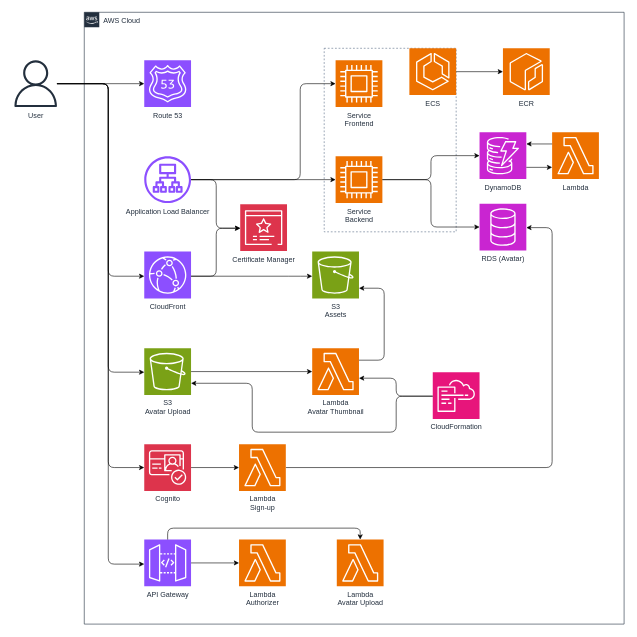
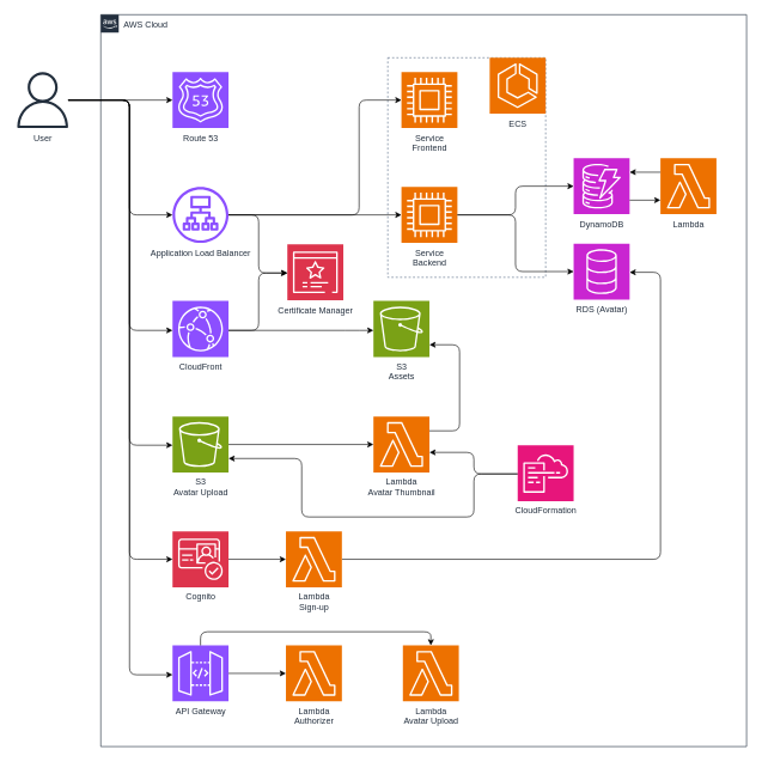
  <mxCell id="0" />
  <mxCell id="1" parent="0" />
  <mxCell id="2" value="AWS Cloud" style="points=[[0,0],[0.25,0],[0.5,0],[0.75,0],[1,0],[1,0.25],[1,0.5],[1,0.75],[1,1],[0.75,1],[0.5,1],[0.25,1],[0,1],[0,0.75],[0,0.5],[0,0.25]];outlineConnect=0;gradientColor=none;html=1;whiteSpace=wrap;fontSize=12;fontStyle=0;container=0;pointerEvents=0;collapsible=0;recursiveResize=0;shape=mxgraph.aws4.group;grIcon=mxgraph.aws4.group_aws_cloud_alt;strokeColor=#232F3E;fillColor=none;verticalAlign=top;align=left;spacingLeft=30;fontColor=#232F3E;dashed=0;" parent="1" vertex="1"><mxGeometry x="140" y="20" width="900" height="1020" as="geometry" /></mxCell>
+ <mxCell id="3" style="edgeStyle=orthogonalEdgeStyle;rounded=1;orthogonalLoop=1;jettySize=auto;html=1;curved=0;" parent="1" source="4" target="22" edge="1"><mxGeometry relative="1" as="geometry"><Array as="points"><mxPoint x="180" y="139" /><mxPoint x="180" y="299" /></Array></mxGeometry></mxCell>
  <mxCell id="4" value="User" style="sketch=0;outlineConnect=0;fontColor=#232F3E;gradientColor=none;fillColor=#232F3D;strokeColor=none;dashed=0;verticalLabelPosition=bottom;verticalAlign=top;align=center;html=1;fontSize=12;fontStyle=0;aspect=fixed;pointerEvents=1;shape=mxgraph.aws4.user;" parent="1" vertex="1"><mxGeometry x="20" y="100" width="78" height="78" as="geometry" /></mxCell>
  <mxCell id="5" style="edgeStyle=orthogonalEdgeStyle;rounded=1;orthogonalLoop=1;jettySize=auto;html=1;curved=0;" parent="1" source="4" target="47" edge="1"><mxGeometry relative="1" as="geometry"><Array as="points"><mxPoint x="180" y="139" /><mxPoint x="180" y="779" /></Array></mxGeometry></mxCell>
  <mxCell id="6" style="edgeStyle=orthogonalEdgeStyle;rounded=1;orthogonalLoop=1;jettySize=auto;html=1;curved=0;" edge="1" parent="1" source="7" target="40"><mxGeometry relative="1" as="geometry"><Array as="points"><mxPoint x="660" y="660" /><mxPoint x="660" y="630" /></Array></mxGeometry></mxCell>
  <mxCell id="7" value="CloudFormation" style="sketch=0;points=[[0,0,0],[0.25,0,0],[0.5,0,0],[0.75,0,0],[1,0,0],[0,1,0],[0.25,1,0],[0.5,1,0],[0.75,1,0],[1,1,0],[0,0.25,0],[0,0.5,0],[0,0.75,0],[1,0.25,0],[1,0.5,0],[1,0.75,0]];points=[[0,0,0],[0.25,0,0],[0.5,0,0],[0.75,0,0],[1,0,0],[0,1,0],[0.25,1,0],[0.5,1,0],[0.75,1,0],[1,1,0],[0,0.25,0],[0,0.5,0],[0,0.75,0],[1,0.25,0],[1,0.5,0],[1,0.75,0]];outlineConnect=0;fontColor=#232F3E;fillColor=#E7157B;strokeColor=#ffffff;dashed=0;verticalLabelPosition=bottom;verticalAlign=top;align=center;html=1;fontSize=12;fontStyle=0;aspect=fixed;shape=mxgraph.aws4.resourceIcon;resIcon=mxgraph.aws4.cloudformation;" parent="1" vertex="1"><mxGeometry x="721" y="620" width="78" height="78" as="geometry" /></mxCell>
  <mxCell id="8" style="edgeStyle=orthogonalEdgeStyle;rounded=1;orthogonalLoop=1;jettySize=auto;html=1;curved=0;" parent="1" source="4" target="19" edge="1"><mxGeometry relative="1" as="geometry"><Array as="points"><mxPoint x="180" y="139" /><mxPoint x="180" y="460" /></Array></mxGeometry></mxCell>
  <mxCell id="9" style="edgeStyle=orthogonalEdgeStyle;rounded=0;orthogonalLoop=1;jettySize=auto;html=1;entryX=0;entryY=0.5;entryDx=0;entryDy=0;entryPerimeter=0;" parent="1" source="4" target="15" edge="1"><mxGeometry relative="1" as="geometry" /></mxCell>
  <mxCell id="10" style="edgeStyle=orthogonalEdgeStyle;rounded=0;orthogonalLoop=1;jettySize=auto;html=1;" parent="1" source="47" target="37" edge="1"><mxGeometry relative="1" as="geometry" /></mxCell>
  <mxCell id="11" style="edgeStyle=orthogonalEdgeStyle;rounded=0;orthogonalLoop=1;jettySize=auto;html=1;" edge="1" parent="1" source="12" target="40"><mxGeometry relative="1" as="geometry" /></mxCell>
  <mxCell id="12" value="S3&lt;br&gt;Avatar Upload" style="sketch=0;points=[[0,0,0],[0.25,0,0],[0.5,0,0],[0.75,0,0],[1,0,0],[0,1,0],[0.25,1,0],[0.5,1,0],[0.75,1,0],[1,1,0],[0,0.25,0],[0,0.5,0],[0,0.75,0],[1,0.25,0],[1,0.5,0],[1,0.75,0]];outlineConnect=0;fontColor=#232F3E;fillColor=#7AA116;strokeColor=#ffffff;dashed=0;verticalLabelPosition=bottom;verticalAlign=top;align=center;html=1;fontSize=12;fontStyle=0;aspect=fixed;shape=mxgraph.aws4.resourceIcon;resIcon=mxgraph.aws4.s3;" parent="1" vertex="1"><mxGeometry x="240" y="580" width="78" height="78" as="geometry" /></mxCell>
  <mxCell id="13" style="edgeStyle=orthogonalEdgeStyle;rounded=1;orthogonalLoop=1;jettySize=auto;html=1;curved=0;" parent="1" source="4" target="12" edge="1"><mxGeometry relative="1" as="geometry"><Array as="points"><mxPoint x="180" y="139" /><mxPoint x="180" y="620" /></Array></mxGeometry></mxCell>
  <mxCell id="14" value="" style="fillColor=none;strokeColor=#5A6C86;dashed=1;verticalAlign=top;fontStyle=0;fontColor=#5A6C86;whiteSpace=wrap;html=1;" parent="1" vertex="1"><mxGeometry x="540" y="80" width="220" height="306" as="geometry" /></mxCell>
  <mxCell id="15" value="Route 53" style="sketch=0;points=[[0,0,0],[0.25,0,0],[0.5,0,0],[0.75,0,0],[1,0,0],[0,1,0],[0.25,1,0],[0.5,1,0],[0.75,1,0],[1,1,0],[0,0.25,0],[0,0.5,0],[0,0.75,0],[1,0.25,0],[1,0.5,0],[1,0.75,0]];outlineConnect=0;fontColor=#232F3E;fillColor=#8C4FFF;strokeColor=#ffffff;dashed=0;verticalLabelPosition=bottom;verticalAlign=top;align=center;html=1;fontSize=12;fontStyle=0;aspect=fixed;shape=mxgraph.aws4.resourceIcon;resIcon=mxgraph.aws4.route_53;" parent="1" vertex="1"><mxGeometry x="240" y="100" width="78" height="78" as="geometry" /></mxCell>
  <mxCell id="16" style="edgeStyle=orthogonalEdgeStyle;rounded=1;orthogonalLoop=1;jettySize=auto;html=1;curved=0;" parent="1" source="17" target="29" edge="1"><mxGeometry relative="1" as="geometry"><Array as="points"><mxPoint x="279" y="960" /><mxPoint x="440" y="960" /></Array></mxGeometry></mxCell>
  <mxCell id="17" value="API Gateway" style="sketch=0;points=[[0,0,0],[0.25,0,0],[0.5,0,0],[0.75,0,0],[1,0,0],[0,1,0],[0.25,1,0],[0.5,1,0],[0.75,1,0],[1,1,0],[0,0.25,0],[0,0.5,0],[0,0.75,0],[1,0.25,0],[1,0.5,0],[1,0.75,0]];outlineConnect=0;fontColor=#232F3E;fillColor=#8C4FFF;strokeColor=#ffffff;dashed=0;verticalLabelPosition=bottom;verticalAlign=top;align=center;html=1;fontSize=12;fontStyle=0;aspect=fixed;shape=mxgraph.aws4.resourceIcon;resIcon=mxgraph.aws4.api_gateway;" parent="1" vertex="1"><mxGeometry x="240" y="899" width="78" height="78" as="geometry" /></mxCell>
  <mxCell id="18" style="edgeStyle=orthogonalEdgeStyle;rounded=1;orthogonalLoop=1;jettySize=auto;html=1;curved=0;" parent="1" source="19" target="28" edge="1"><mxGeometry relative="1" as="geometry"><Array as="points"><mxPoint x="490" y="460" /><mxPoint x="490" y="460" /></Array></mxGeometry></mxCell>
  <mxCell id="19" value="CloudFront" style="sketch=0;points=[[0,0,0],[0.25,0,0],[0.5,0,0],[0.75,0,0],[1,0,0],[0,1,0],[0.25,1,0],[0.5,1,0],[0.75,1,0],[1,1,0],[0,0.25,0],[0,0.5,0],[0,0.75,0],[1,0.25,0],[1,0.5,0],[1,0.75,0]];outlineConnect=0;fontColor=#232F3E;fillColor=#8C4FFF;strokeColor=#ffffff;dashed=0;verticalLabelPosition=bottom;verticalAlign=top;align=center;html=1;fontSize=12;fontStyle=0;aspect=fixed;shape=mxgraph.aws4.resourceIcon;resIcon=mxgraph.aws4.cloudfront;" parent="1" vertex="1"><mxGeometry x="240" y="419" width="78" height="78" as="geometry" /></mxCell>
- <mxCell id="20" value="ECR" style="sketch=0;points=[[0,0,0],[0.25,0,0],[0.5,0,0],[0.75,0,0],[1,0,0],[0,1,0],[0.25,1,0],[0.5,1,0],[0.75,1,0],[1,1,0],[0,0.25,0],[0,0.5,0],[0,0.75,0],[1,0.25,0],[1,0.5,0],[1,0.75,0]];outlineConnect=0;fontColor=#232F3E;fillColor=#ED7100;strokeColor=#ffffff;dashed=0;verticalLabelPosition=bottom;verticalAlign=top;align=center;html=1;fontSize=12;fontStyle=0;aspect=fixed;shape=mxgraph.aws4.resourceIcon;resIcon=mxgraph.aws4.ecr;" parent="1" vertex="1"><mxGeometry x="838" y="80" width="78" height="78" as="geometry" /></mxCell>
  <mxCell id="21" style="edgeStyle=orthogonalEdgeStyle;rounded=1;orthogonalLoop=1;jettySize=auto;html=1;curved=0;" parent="1" source="22" target="32" edge="1"><mxGeometry relative="1" as="geometry"><Array as="points"><mxPoint x="500" y="299" /><mxPoint x="500" y="139" /></Array></mxGeometry></mxCell>
  <mxCell id="22" value="Application Load Balancer" style="sketch=0;outlineConnect=0;fontColor=#232F3E;gradientColor=none;fillColor=#8C4FFF;strokeColor=none;dashed=0;verticalLabelPosition=bottom;verticalAlign=top;align=center;html=1;fontSize=12;fontStyle=0;aspect=fixed;pointerEvents=1;shape=mxgraph.aws4.application_load_balancer;" parent="1" vertex="1"><mxGeometry x="240" y="260" width="78" height="78" as="geometry" /></mxCell>
  <mxCell id="23" value="RDS (Avatar)" style="sketch=0;points=[[0,0,0],[0.25,0,0],[0.5,0,0],[0.75,0,0],[1,0,0],[0,1,0],[0.25,1,0],[0.5,1,0],[0.75,1,0],[1,1,0],[0,0.25,0],[0,0.5,0],[0,0.75,0],[1,0.25,0],[1,0.5,0],[1,0.75,0]];outlineConnect=0;fontColor=#232F3E;fillColor=#C925D1;strokeColor=#ffffff;dashed=0;verticalLabelPosition=bottom;verticalAlign=top;align=center;html=1;fontSize=12;fontStyle=0;aspect=fixed;shape=mxgraph.aws4.resourceIcon;resIcon=mxgraph.aws4.database;" parent="1" vertex="1"><mxGeometry x="799" y="339" width="78" height="78" as="geometry" /></mxCell>
- <mxCell id="24" style="edgeStyle=orthogonalEdgeStyle;rounded=0;orthogonalLoop=1;jettySize=auto;html=1;" parent="1" source="25" target="20" edge="1"><mxGeometry relative="1" as="geometry" /></mxCell>
  <mxCell id="25" value="ECS" style="sketch=0;points=[[0,0,0],[0.25,0,0],[0.5,0,0],[0.75,0,0],[1,0,0],[0,1,0],[0.25,1,0],[0.5,1,0],[0.75,1,0],[1,1,0],[0,0.25,0],[0,0.5,0],[0,0.75,0],[1,0.25,0],[1,0.5,0],[1,0.75,0]];outlineConnect=0;fontColor=#232F3E;fillColor=#ED7100;strokeColor=#ffffff;dashed=0;verticalLabelPosition=bottom;verticalAlign=top;align=center;html=1;fontSize=12;fontStyle=0;aspect=fixed;shape=mxgraph.aws4.resourceIcon;resIcon=mxgraph.aws4.ecs;" parent="1" vertex="1"><mxGeometry x="682" y="80" width="78" height="78" as="geometry" /></mxCell>
  <mxCell id="26" value="Lambda" style="sketch=0;points=[[0,0,0],[0.25,0,0],[0.5,0,0],[0.75,0,0],[1,0,0],[0,1,0],[0.25,1,0],[0.5,1,0],[0.75,1,0],[1,1,0],[0,0.25,0],[0,0.5,0],[0,0.75,0],[1,0.25,0],[1,0.5,0],[1,0.75,0]];outlineConnect=0;fontColor=#232F3E;fillColor=#ED7100;strokeColor=#ffffff;dashed=0;verticalLabelPosition=bottom;verticalAlign=top;align=center;html=1;fontSize=12;fontStyle=0;aspect=fixed;shape=mxgraph.aws4.resourceIcon;resIcon=mxgraph.aws4.lambda;" parent="1" vertex="1"><mxGeometry x="920" y="220" width="78" height="78" as="geometry" /></mxCell>
  <mxCell id="27" value="Certificate Manager" style="sketch=0;points=[[0,0,0],[0.25,0,0],[0.5,0,0],[0.75,0,0],[1,0,0],[0,1,0],[0.25,1,0],[0.5,1,0],[0.75,1,0],[1,1,0],[0,0.25,0],[0,0.5,0],[0,0.75,0],[1,0.25,0],[1,0.5,0],[1,0.75,0]];outlineConnect=0;fontColor=#232F3E;fillColor=#DD344C;strokeColor=#ffffff;dashed=0;verticalLabelPosition=bottom;verticalAlign=top;align=center;html=1;fontSize=12;fontStyle=0;aspect=fixed;shape=mxgraph.aws4.resourceIcon;resIcon=mxgraph.aws4.certificate_manager_3;" parent="1" vertex="1"><mxGeometry x="400" y="340" width="78" height="78" as="geometry" /></mxCell>
  <mxCell id="28" value="S3&lt;br class=&quot;Apple-interchange-newline&quot;&gt;Assets" style="sketch=0;points=[[0,0,0],[0.25,0,0],[0.5,0,0],[0.75,0,0],[1,0,0],[0,1,0],[0.25,1,0],[0.5,1,0],[0.75,1,0],[1,1,0],[0,0.25,0],[0,0.5,0],[0,0.75,0],[1,0.25,0],[1,0.5,0],[1,0.75,0]];outlineConnect=0;fontColor=#232F3E;fillColor=#7AA116;strokeColor=#ffffff;dashed=0;verticalLabelPosition=bottom;verticalAlign=top;align=center;html=1;fontSize=12;fontStyle=0;aspect=fixed;shape=mxgraph.aws4.resourceIcon;resIcon=mxgraph.aws4.s3;" parent="1" vertex="1"><mxGeometry x="520" y="419" width="78" height="78" as="geometry" /></mxCell>
  <mxCell id="29" value="Lambda&lt;div&gt;Authorizer&lt;/div&gt;" style="sketch=0;points=[[0,0,0],[0.25,0,0],[0.5,0,0],[0.75,0,0],[1,0,0],[0,1,0],[0.25,1,0],[0.5,1,0],[0.75,1,0],[1,1,0],[0,0.25,0],[0,0.5,0],[0,0.75,0],[1,0.25,0],[1,0.5,0],[1,0.75,0]];outlineConnect=0;fontColor=#232F3E;fillColor=#ED7100;strokeColor=#ffffff;dashed=0;verticalLabelPosition=bottom;verticalAlign=top;align=center;html=1;fontSize=12;fontStyle=0;aspect=fixed;shape=mxgraph.aws4.resourceIcon;resIcon=mxgraph.aws4.lambda;" parent="1" vertex="1"><mxGeometry x="398" y="899" width="78" height="78" as="geometry" /></mxCell>
  <mxCell id="30" value="Lambda&lt;br&gt;Avatar Upload" style="sketch=0;points=[[0,0,0],[0.25,0,0],[0.5,0,0],[0.75,0,0],[1,0,0],[0,1,0],[0.25,1,0],[0.5,1,0],[0.75,1,0],[1,1,0],[0,0.25,0],[0,0.5,0],[0,0.75,0],[1,0.25,0],[1,0.5,0],[1,0.75,0]];outlineConnect=0;fontColor=#232F3E;fillColor=#ED7100;strokeColor=#ffffff;dashed=0;verticalLabelPosition=bottom;verticalAlign=top;align=center;html=1;fontSize=12;fontStyle=0;aspect=fixed;shape=mxgraph.aws4.resourceIcon;resIcon=mxgraph.aws4.lambda;" parent="1" vertex="1"><mxGeometry x="561" y="899" width="78" height="78" as="geometry" /></mxCell>
  <mxCell id="31" value="Service&lt;br&gt;Backend" style="sketch=0;points=[[0,0,0],[0.25,0,0],[0.5,0,0],[0.75,0,0],[1,0,0],[0,1,0],[0.25,1,0],[0.5,1,0],[0.75,1,0],[1,1,0],[0,0.25,0],[0,0.5,0],[0,0.75,0],[1,0.25,0],[1,0.5,0],[1,0.75,0]];outlineConnect=0;fontColor=#232F3E;fillColor=#ED7100;strokeColor=#ffffff;dashed=0;verticalLabelPosition=bottom;verticalAlign=top;align=center;html=1;fontSize=12;fontStyle=0;aspect=fixed;shape=mxgraph.aws4.resourceIcon;resIcon=mxgraph.aws4.compute;" parent="1" vertex="1"><mxGeometry x="559" y="260" width="78" height="78" as="geometry" /></mxCell>
  <mxCell id="32" value="Service&lt;br&gt;Frontend" style="sketch=0;points=[[0,0,0],[0.25,0,0],[0.5,0,0],[0.75,0,0],[1,0,0],[0,1,0],[0.25,1,0],[0.5,1,0],[0.75,1,0],[1,1,0],[0,0.25,0],[0,0.5,0],[0,0.75,0],[1,0.25,0],[1,0.5,0],[1,0.75,0]];outlineConnect=0;fontColor=#232F3E;fillColor=#ED7100;strokeColor=#ffffff;dashed=0;verticalLabelPosition=bottom;verticalAlign=top;align=center;html=1;fontSize=12;fontStyle=0;aspect=fixed;shape=mxgraph.aws4.resourceIcon;resIcon=mxgraph.aws4.compute;" parent="1" vertex="1"><mxGeometry x="559" y="100" width="78" height="78" as="geometry" /></mxCell>
  <mxCell id="33" value="DynamoDB" style="sketch=0;points=[[0,0,0],[0.25,0,0],[0.5,0,0],[0.75,0,0],[1,0,0],[0,1,0],[0.25,1,0],[0.5,1,0],[0.75,1,0],[1,1,0],[0,0.25,0],[0,0.5,0],[0,0.75,0],[1,0.25,0],[1,0.5,0],[1,0.75,0]];outlineConnect=0;fontColor=#232F3E;fillColor=#C925D1;strokeColor=#ffffff;dashed=0;verticalLabelPosition=bottom;verticalAlign=top;align=center;html=1;fontSize=12;fontStyle=0;aspect=fixed;shape=mxgraph.aws4.resourceIcon;resIcon=mxgraph.aws4.dynamodb;" parent="1" vertex="1"><mxGeometry x="799" y="220" width="78" height="78" as="geometry" /></mxCell>
  <mxCell id="34" style="edgeStyle=orthogonalEdgeStyle;rounded=1;orthogonalLoop=1;jettySize=auto;html=1;entryX=0;entryY=0.5;entryDx=0;entryDy=0;entryPerimeter=0;curved=0;" parent="1" source="31" target="23" edge="1"><mxGeometry relative="1" as="geometry" /></mxCell>
  <mxCell id="35" style="edgeStyle=orthogonalEdgeStyle;rounded=1;orthogonalLoop=1;jettySize=auto;html=1;entryX=0;entryY=0.5;entryDx=0;entryDy=0;entryPerimeter=0;curved=0;" parent="1" source="31" target="33" edge="1"><mxGeometry relative="1" as="geometry" /></mxCell>
  <mxCell id="36" style="edgeStyle=orthogonalEdgeStyle;rounded=1;orthogonalLoop=1;jettySize=auto;html=1;exitX=1;exitY=0.5;exitDx=0;exitDy=0;exitPerimeter=0;curved=0;" parent="1" source="37" target="23" edge="1"><mxGeometry relative="1" as="geometry"><mxPoint x="400" y="940" as="sourcePoint" /><mxPoint x="639" y="416" as="targetPoint" /><Array as="points"><mxPoint x="920" y="779" /><mxPoint x="920" y="379" /></Array></mxGeometry></mxCell>
  <mxCell id="37" value="Lambda&lt;br&gt;&lt;div&gt;Sign-up&lt;/div&gt;" style="sketch=0;points=[[0,0,0],[0.25,0,0],[0.5,0,0],[0.75,0,0],[1,0,0],[0,1,0],[0.25,1,0],[0.5,1,0],[0.75,1,0],[1,1,0],[0,0.25,0],[0,0.5,0],[0,0.75,0],[1,0.25,0],[1,0.5,0],[1,0.75,0]];outlineConnect=0;fontColor=#232F3E;fillColor=#ED7100;strokeColor=#ffffff;dashed=0;verticalLabelPosition=bottom;verticalAlign=top;align=center;html=1;fontSize=12;fontStyle=0;aspect=fixed;shape=mxgraph.aws4.resourceIcon;resIcon=mxgraph.aws4.lambda;" parent="1" vertex="1"><mxGeometry x="398" y="740" width="78" height="78" as="geometry" /></mxCell>
  <mxCell id="38" style="edgeStyle=orthogonalEdgeStyle;rounded=0;orthogonalLoop=1;jettySize=auto;html=1;exitX=1;exitY=0.75;exitDx=0;exitDy=0;exitPerimeter=0;entryX=0;entryY=0.75;entryDx=0;entryDy=0;entryPerimeter=0;" parent="1" source="33" target="26" edge="1"><mxGeometry relative="1" as="geometry" /></mxCell>
  <mxCell id="39" style="edgeStyle=orthogonalEdgeStyle;rounded=0;orthogonalLoop=1;jettySize=auto;html=1;exitX=0;exitY=0.25;exitDx=0;exitDy=0;exitPerimeter=0;entryX=1;entryY=0.25;entryDx=0;entryDy=0;entryPerimeter=0;" parent="1" source="26" target="33" edge="1"><mxGeometry relative="1" as="geometry" /></mxCell>
  <mxCell id="40" value="Lambda&lt;br&gt;Avatar Thumbnail" style="sketch=0;points=[[0,0,0],[0.25,0,0],[0.5,0,0],[0.75,0,0],[1,0,0],[0,1,0],[0.25,1,0],[0.5,1,0],[0.75,1,0],[1,1,0],[0,0.25,0],[0,0.5,0],[0,0.75,0],[1,0.25,0],[1,0.5,0],[1,0.75,0]];outlineConnect=0;fontColor=#232F3E;fillColor=#ED7100;strokeColor=#ffffff;dashed=0;verticalLabelPosition=bottom;verticalAlign=top;align=center;html=1;fontSize=12;fontStyle=0;aspect=fixed;shape=mxgraph.aws4.resourceIcon;resIcon=mxgraph.aws4.lambda;" parent="1" vertex="1"><mxGeometry x="520" y="580" width="78" height="78" as="geometry" /></mxCell>
  <mxCell id="41" style="edgeStyle=orthogonalEdgeStyle;rounded=1;orthogonalLoop=1;jettySize=auto;html=1;jumpStyle=arc;curved=0;" parent="1" source="40" target="28" edge="1"><mxGeometry relative="1" as="geometry"><Array as="points"><mxPoint x="640" y="600" /><mxPoint x="640" y="480" /></Array></mxGeometry></mxCell>
  <mxCell id="42" style="edgeStyle=orthogonalEdgeStyle;rounded=1;orthogonalLoop=1;jettySize=auto;html=1;curved=0;" parent="1" source="22" target="27" edge="1"><mxGeometry relative="1" as="geometry"><Array as="points"><mxPoint x="360" y="299" /><mxPoint x="360" y="380" /></Array><mxPoint x="380" y="129" as="targetPoint" /></mxGeometry></mxCell>
  <mxCell id="43" style="edgeStyle=orthogonalEdgeStyle;rounded=1;orthogonalLoop=1;jettySize=auto;html=1;curved=0;jumpStyle=arc;" parent="1" source="19" target="27" edge="1"><mxGeometry relative="1" as="geometry"><Array as="points"><mxPoint x="360" y="460" /><mxPoint x="360" y="380" /></Array></mxGeometry></mxCell>
  <mxCell id="44" style="edgeStyle=orthogonalEdgeStyle;rounded=1;orthogonalLoop=1;jettySize=auto;html=1;curved=0;" parent="1" source="17" target="30" edge="1"><mxGeometry relative="1" as="geometry"><Array as="points"><mxPoint x="279" y="880" /><mxPoint x="600" y="880" /></Array></mxGeometry></mxCell>
  <mxCell id="45" style="edgeStyle=orthogonalEdgeStyle;rounded=0;orthogonalLoop=1;jettySize=auto;html=1;entryX=0;entryY=0.5;entryDx=0;entryDy=0;entryPerimeter=0;" edge="1" parent="1" source="22" target="31"><mxGeometry relative="1" as="geometry" /></mxCell>
  <mxCell id="46" style="edgeStyle=orthogonalEdgeStyle;rounded=1;orthogonalLoop=1;jettySize=auto;html=1;curved=0;" edge="1" parent="1" source="4" target="17"><mxGeometry relative="1" as="geometry"><Array as="points"><mxPoint x="180" y="139" /><mxPoint x="180" y="940" /></Array></mxGeometry></mxCell>
  <mxCell id="47" value="Cognito" style="sketch=0;points=[[0,0,0],[0.25,0,0],[0.5,0,0],[0.75,0,0],[1,0,0],[0,1,0],[0.25,1,0],[0.5,1,0],[0.75,1,0],[1,1,0],[0,0.25,0],[0,0.5,0],[0,0.75,0],[1,0.25,0],[1,0.5,0],[1,0.75,0]];outlineConnect=0;fontColor=#232F3E;fillColor=#DD344C;strokeColor=#ffffff;dashed=0;verticalLabelPosition=bottom;verticalAlign=top;align=center;html=1;fontSize=12;fontStyle=0;aspect=fixed;shape=mxgraph.aws4.resourceIcon;resIcon=mxgraph.aws4.cognito;" parent="1" vertex="1"><mxGeometry x="240" y="740" width="78" height="78" as="geometry" /></mxCell>
  <mxCell id="48" style="edgeStyle=orthogonalEdgeStyle;rounded=1;orthogonalLoop=1;jettySize=auto;html=1;entryX=1;entryY=0.75;entryDx=0;entryDy=0;entryPerimeter=0;curved=0;" edge="1" parent="1" source="7" target="12"><mxGeometry relative="1" as="geometry"><Array as="points"><mxPoint x="660" y="660" /><mxPoint x="660" y="720" /><mxPoint x="420" y="720" /><mxPoint x="420" y="638" /></Array></mxGeometry></mxCell>
